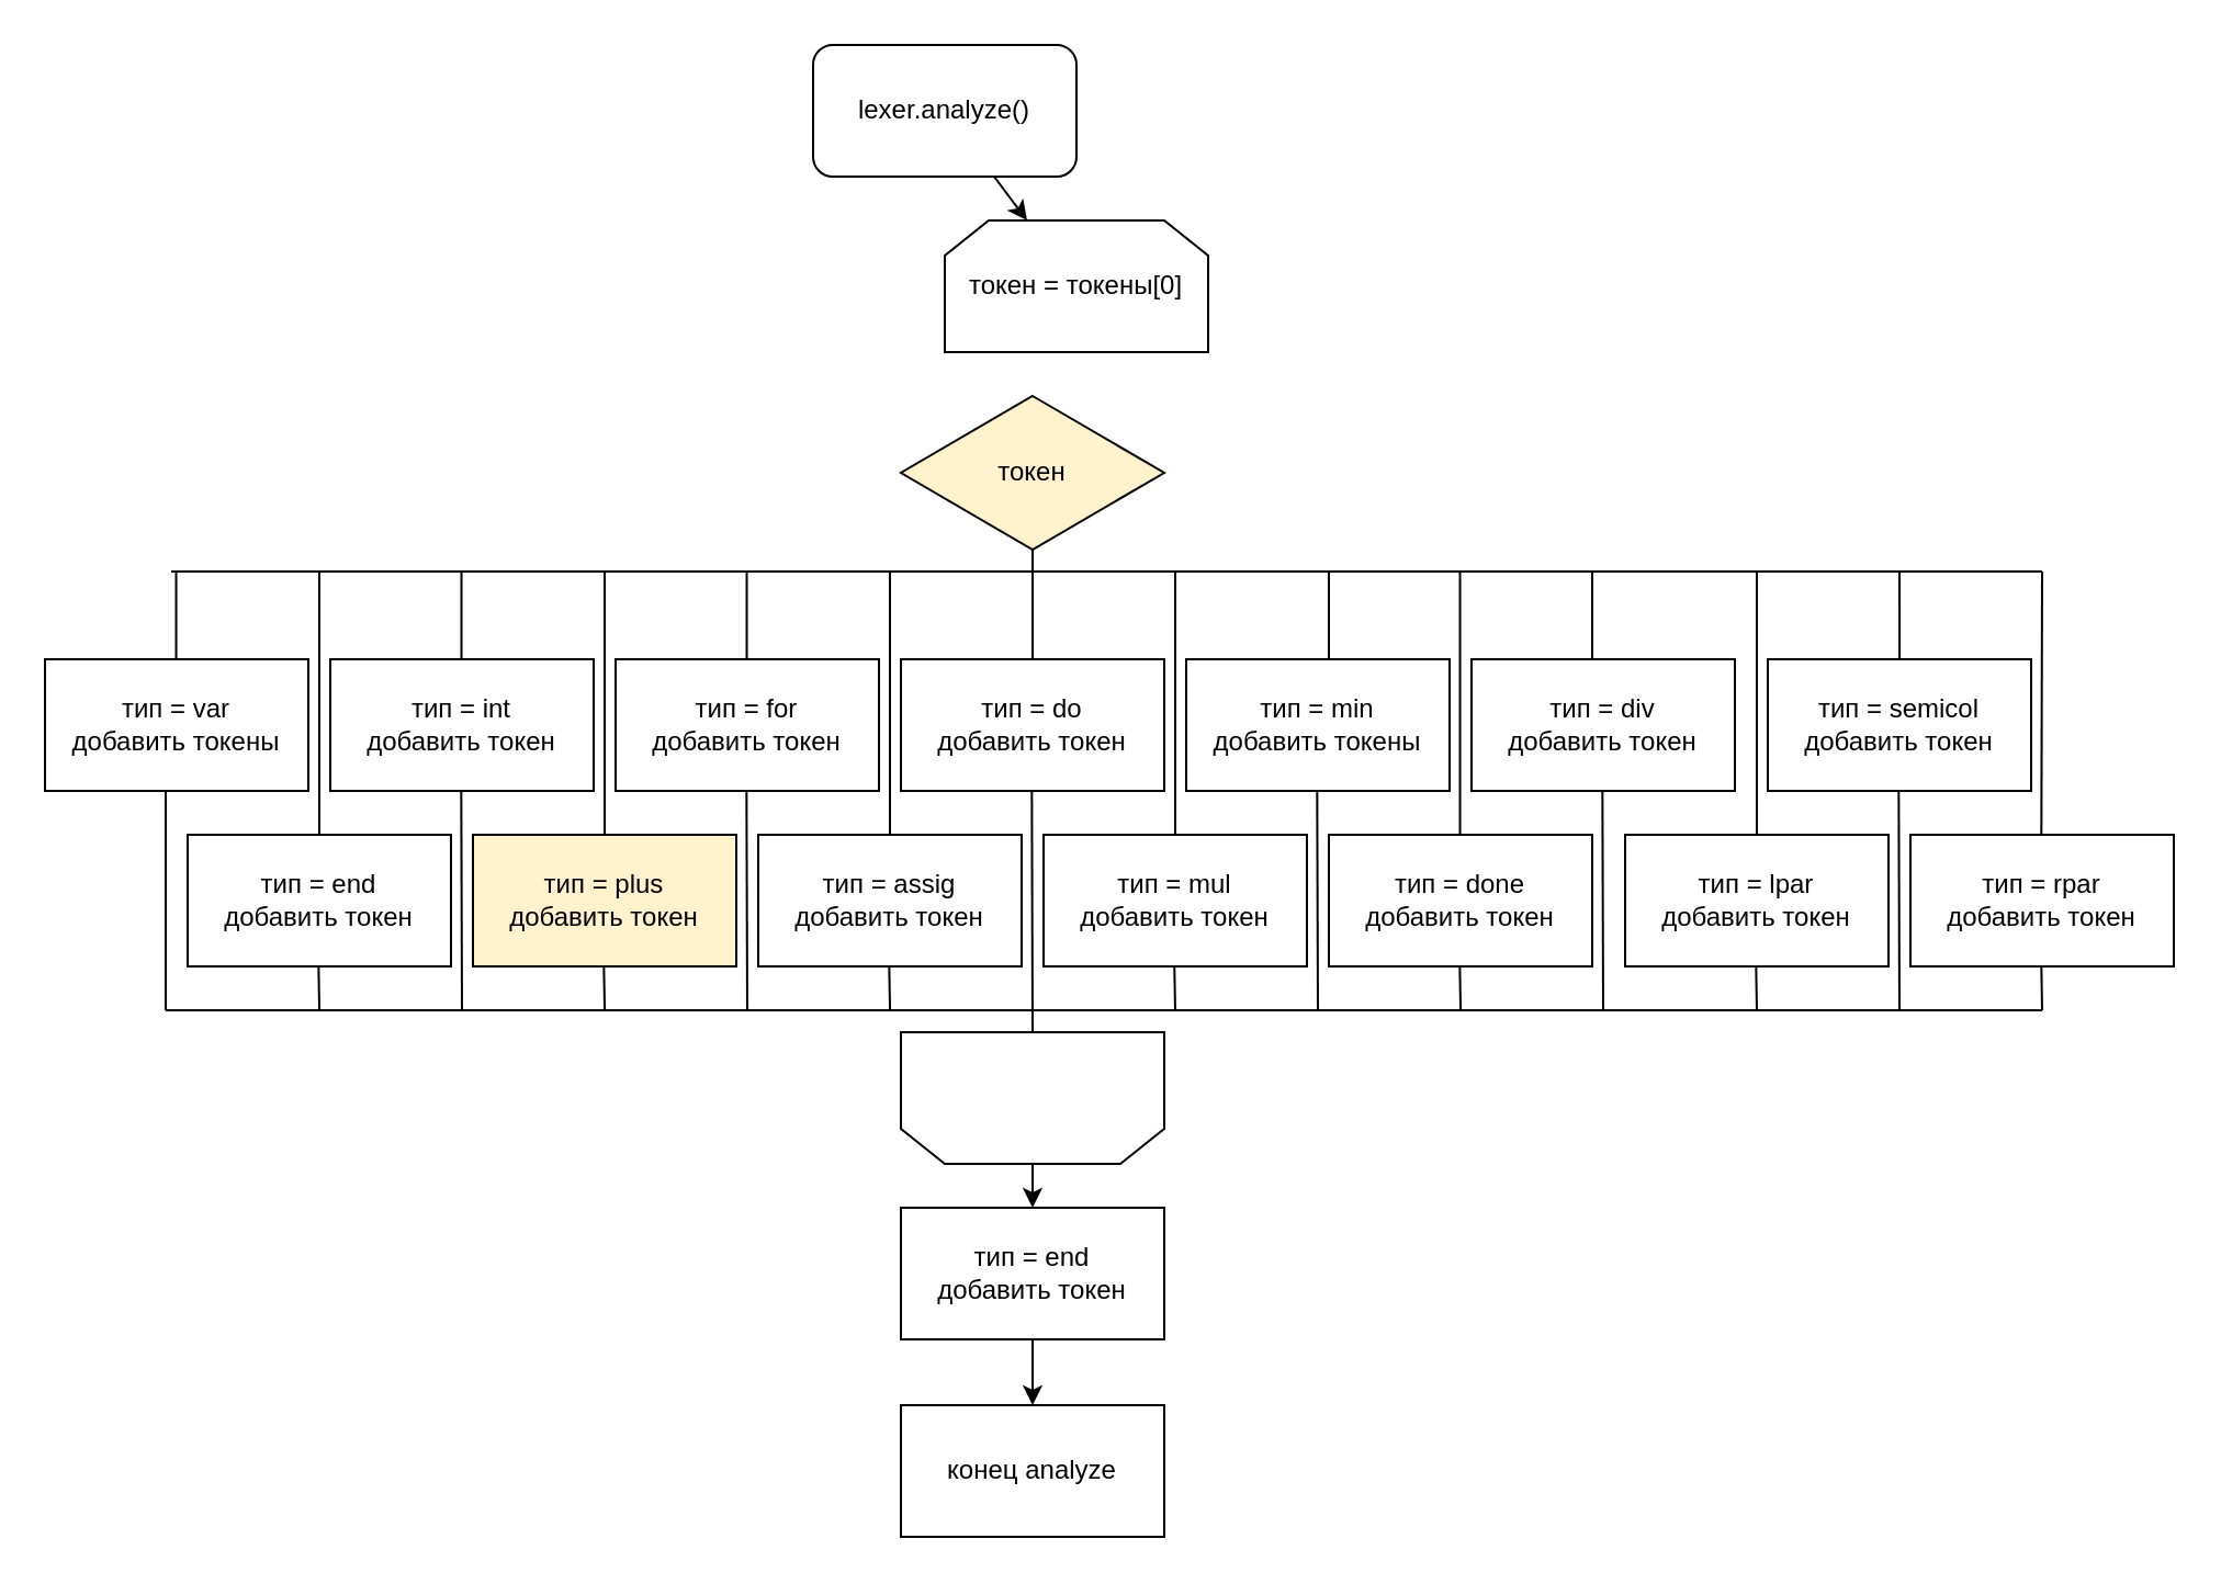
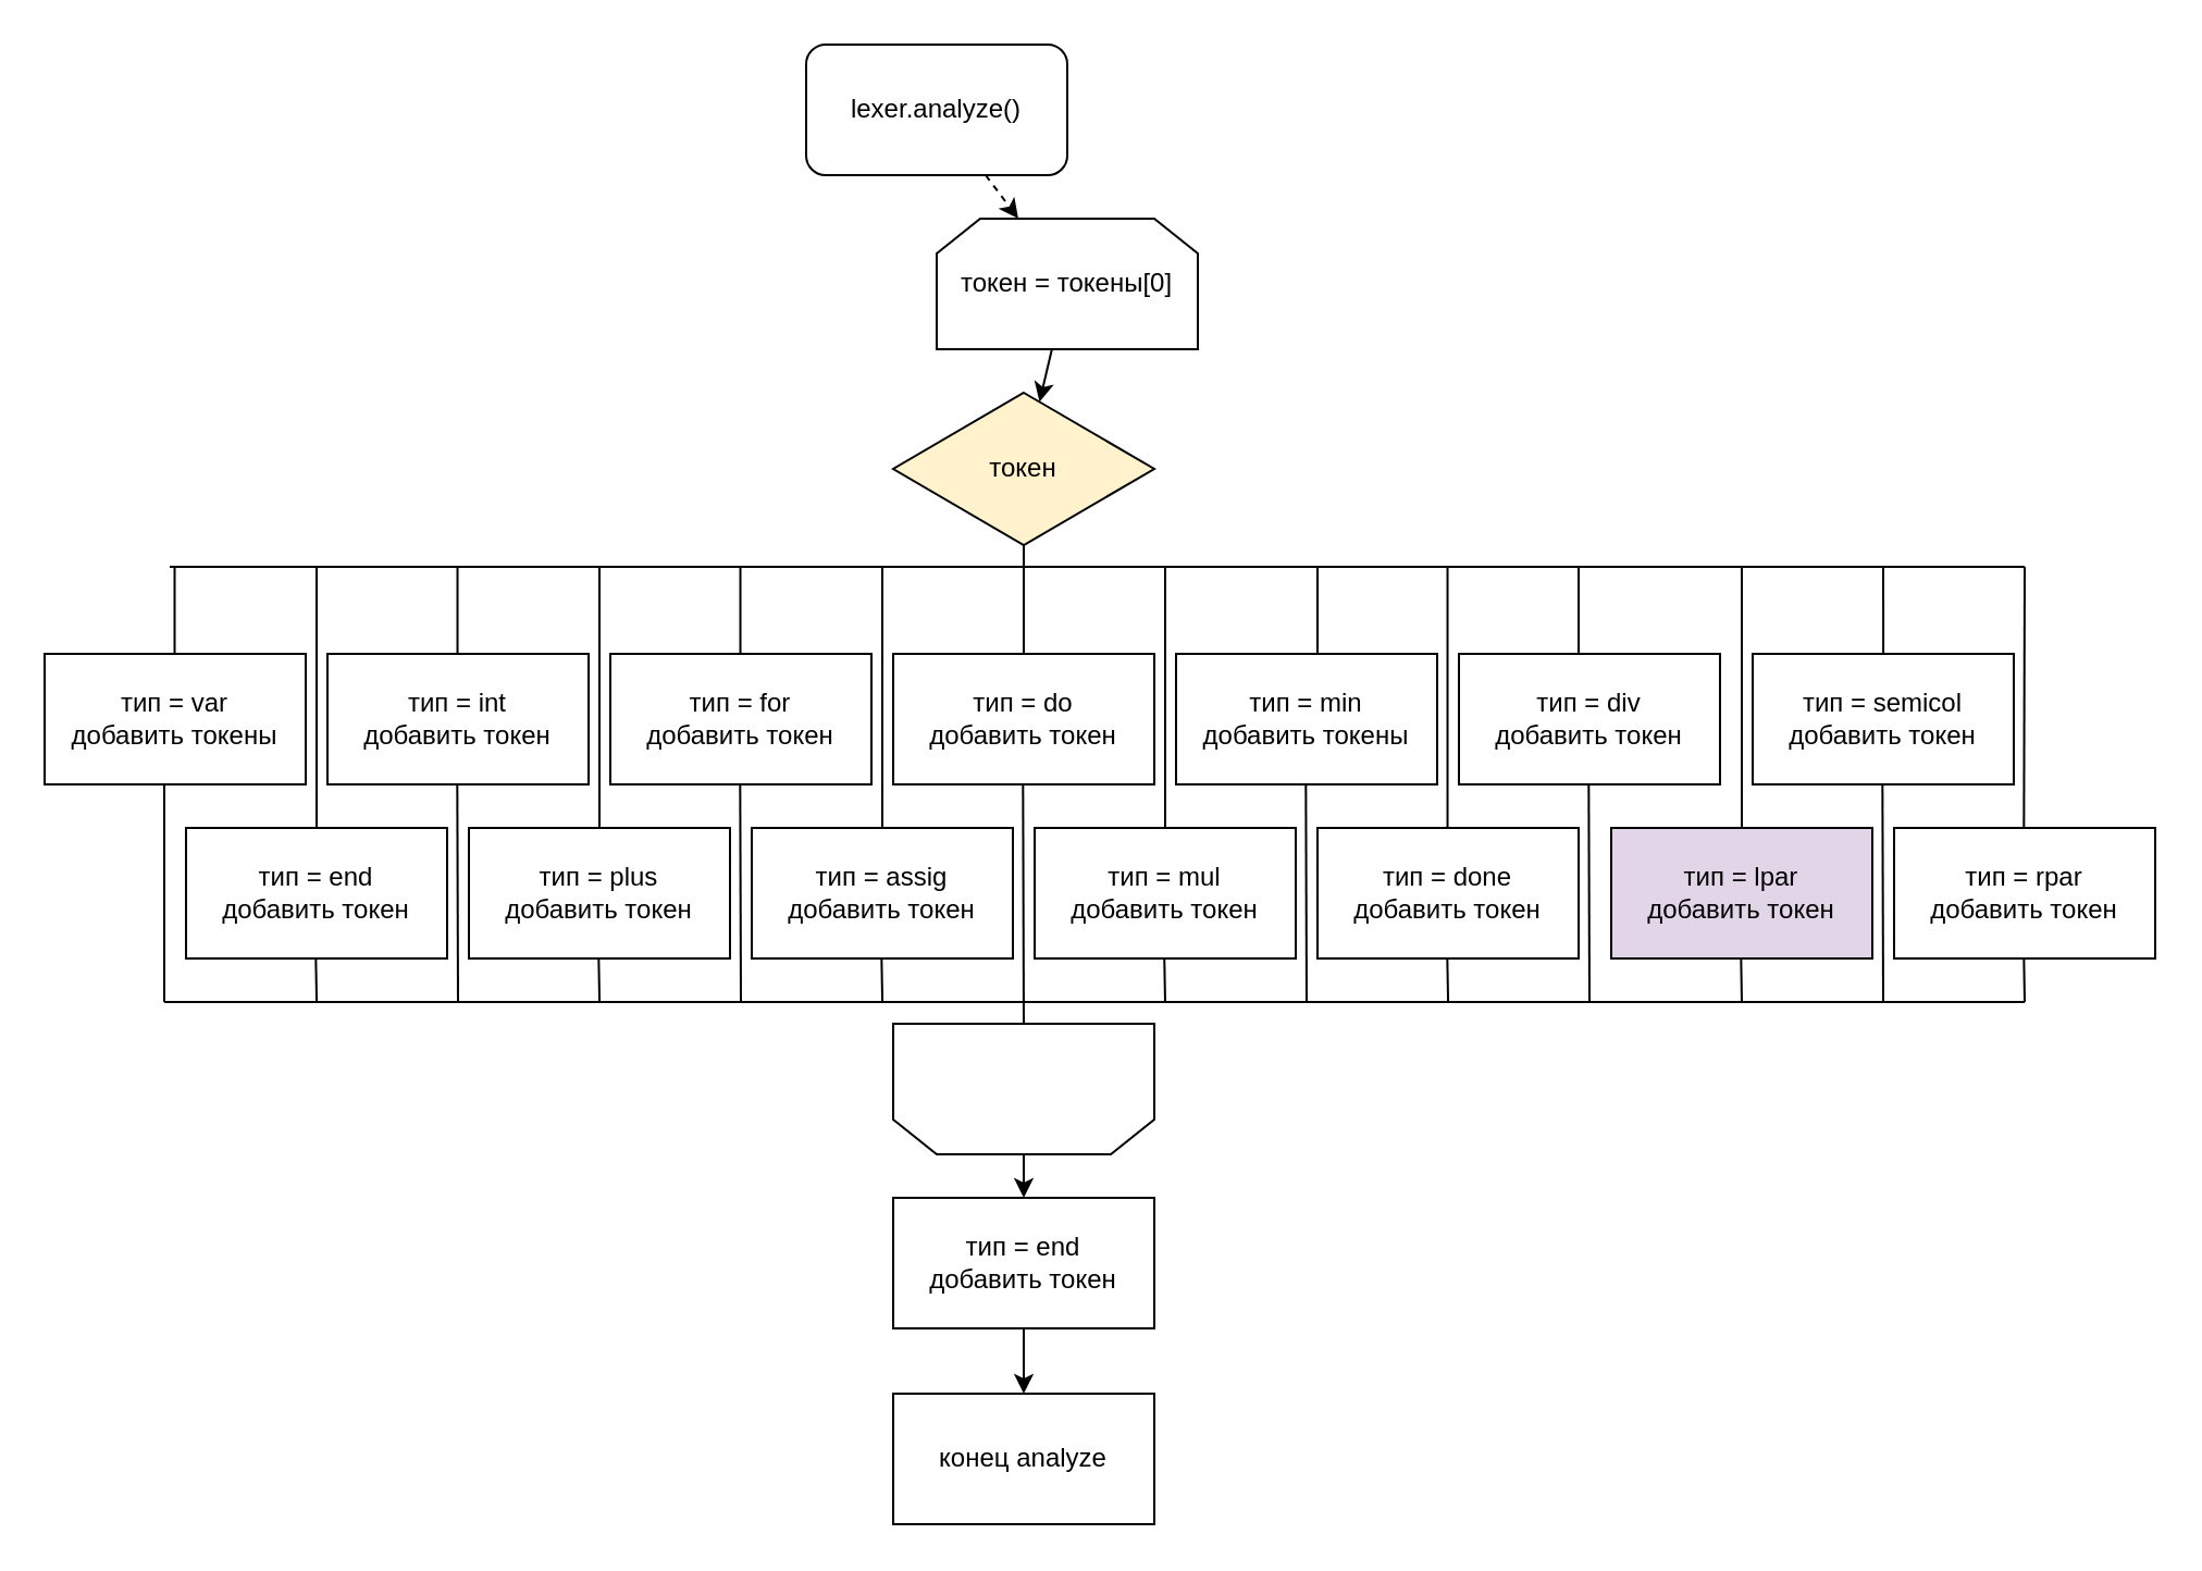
  <mxCell id="0" />
  <mxCell id="1" parent="0" />
  <mxCell id="2" value="конец analyze" style="whiteSpace=wrap;html=1;rounded=0;" vertex="1" parent="1"><mxGeometry x="410" y="640" width="120" height="60" as="geometry" /></mxCell>
- <mxCell id="3" style="edgeStyle=none;html=1;" edge="1" parent="1" source="4" target="8"><mxGeometry relative="1" as="geometry" /></mxCell>
+ <mxCell id="3" style="edgeStyle=none;html=1;dashed=1;" edge="1" parent="1" source="4" target="8"><mxGeometry relative="1" as="geometry" /></mxCell>
  <mxCell id="4" value="lexer.analyze()" style="rounded=1;whiteSpace=wrap;html=1;" vertex="1" parent="1"><mxGeometry x="370" y="20" width="120" height="60" as="geometry" /></mxCell>
  <mxCell id="5" style="edgeStyle=none;html=1;" edge="1" parent="1" source="6" target="10"><mxGeometry relative="1" as="geometry" /></mxCell>
  <mxCell id="6" value="" style="shape=loopLimit;whiteSpace=wrap;html=1;rotation=-180;" vertex="1" parent="1"><mxGeometry x="410" y="470" width="120" height="60" as="geometry" /></mxCell>
+ <mxCell id="7" style="edgeStyle=none;html=1;" edge="1" parent="1" source="8" target="11"><mxGeometry relative="1" as="geometry" /></mxCell>
  <mxCell id="8" value="токен = токены[0]" style="shape=loopLimit;whiteSpace=wrap;html=1;" vertex="1" parent="1"><mxGeometry x="430" y="100" width="120" height="60" as="geometry" /></mxCell>
  <mxCell id="9" style="edgeStyle=none;html=1;" edge="1" parent="1" source="10" target="2"><mxGeometry relative="1" as="geometry" /></mxCell>
  <mxCell id="10" value="тип = end&lt;br&gt;добавить токен" style="rounded=0;whiteSpace=wrap;html=1;" vertex="1" parent="1"><mxGeometry x="410" y="550" width="120" height="60" as="geometry" /></mxCell>
  <mxCell id="11" value="токен" style="rhombus;whiteSpace=wrap;html=1;fillColor=#fff2cc;" vertex="1" parent="1"><mxGeometry x="410" y="180" width="120" height="70" as="geometry" /></mxCell>
  <mxCell id="12" value="тип = done&lt;br&gt;добавить токен" style="rounded=0;whiteSpace=wrap;html=1;" vertex="1" parent="1"><mxGeometry x="605" y="380" width="120" height="60" as="geometry" /></mxCell>
  <mxCell id="13" value="тип = div&lt;br&gt;добавить токен" style="rounded=0;whiteSpace=wrap;html=1;" vertex="1" parent="1"><mxGeometry x="670" y="300" width="120" height="60" as="geometry" /></mxCell>
  <mxCell id="14" value="тип = var&lt;br&gt;добавить токены" style="rounded=0;whiteSpace=wrap;html=1;" vertex="1" parent="1"><mxGeometry y="300" width="120" height="60" as="geometry" x="20" /></mxCell>
  <mxCell id="15" value="тип = end&lt;br&gt;добавить токен" style="rounded=0;whiteSpace=wrap;html=1;" vertex="1" parent="1"><mxGeometry x="85" y="380" width="120" height="60" as="geometry" /></mxCell>
  <mxCell id="16" value="тип = mul&lt;br&gt;добавить токен" style="rounded=0;whiteSpace=wrap;html=1;" vertex="1" parent="1"><mxGeometry x="475" y="380" width="120" height="60" as="geometry" /></mxCell>
  <mxCell id="17" value="тип = assig&lt;br&gt;добавить токен" style="rounded=0;whiteSpace=wrap;html=1;" vertex="1" parent="1"><mxGeometry x="345" y="380" width="120" height="60" as="geometry" /></mxCell>
- <mxCell id="18" value="тип = plus&lt;br&gt;добавить токен" style="rounded=0;whiteSpace=wrap;html=1;fillColor=#fff2cc;" vertex="1" parent="1"><mxGeometry x="215" y="380" width="120" height="60" as="geometry" /></mxCell>
+ <mxCell id="18" value="тип = plus&lt;br&gt;добавить токен" style="rounded=0;whiteSpace=wrap;html=1;" vertex="1" parent="1"><mxGeometry x="215" y="380" width="120" height="60" as="geometry" /></mxCell>
  <mxCell id="19" value="тип = int&lt;br&gt;добавить токен" style="rounded=0;whiteSpace=wrap;html=1;" vertex="1" parent="1"><mxGeometry x="150" y="300" width="120" height="60" as="geometry" /></mxCell>
  <mxCell id="20" value="тип = for&lt;br&gt;добавить токен" style="rounded=0;whiteSpace=wrap;html=1;" vertex="1" parent="1"><mxGeometry x="280" y="300" width="120" height="60" as="geometry" /></mxCell>
  <mxCell id="21" value="тип = do&lt;br&gt;добавить токен" style="rounded=0;whiteSpace=wrap;html=1;" vertex="1" parent="1"><mxGeometry x="410" y="300" width="120" height="60" as="geometry" /></mxCell>
  <mxCell id="22" value="тип = min&lt;br&gt;добавить токены" style="rounded=0;whiteSpace=wrap;html=1;" vertex="1" parent="1"><mxGeometry x="540" y="300" width="120" height="60" as="geometry" /></mxCell>
  <mxCell id="23" value="" style="endArrow=none;html=1;" edge="1" parent="1"><mxGeometry width="50" height="50" relative="1" as="geometry"><mxPoint x="77.5" y="260" as="sourcePoint" /><mxPoint x="930" y="260" as="targetPoint" /></mxGeometry></mxCell>
  <mxCell id="24" value="" style="endArrow=none;html=1;exitX=0.5;exitY=0;exitDx=0;exitDy=0;" edge="1" parent="1"><mxGeometry width="50" height="50" relative="1" as="geometry"><mxPoint x="664.76" y="380" as="sourcePoint" /><mxPoint x="664.76" y="260" as="targetPoint" /></mxGeometry></mxCell>
  <mxCell id="25" value="" style="endArrow=none;html=1;exitX=0.5;exitY=0;exitDx=0;exitDy=0;" edge="1" parent="1"><mxGeometry width="50" height="50" relative="1" as="geometry"><mxPoint x="725" y="300" as="sourcePoint" /><mxPoint x="725" y="260" as="targetPoint" /></mxGeometry></mxCell>
  <mxCell id="26" value="" style="endArrow=none;html=1;exitX=0.5;exitY=0;exitDx=0;exitDy=0;" edge="1" parent="1"><mxGeometry width="50" height="50" relative="1" as="geometry"><mxPoint x="145" y="380" as="sourcePoint" /><mxPoint x="145" y="260" as="targetPoint" /></mxGeometry></mxCell>
  <mxCell id="27" value="" style="endArrow=none;html=1;exitX=0.5;exitY=0;exitDx=0;exitDy=0;" edge="1" parent="1"><mxGeometry width="50" height="50" relative="1" as="geometry"><mxPoint x="535" y="380" as="sourcePoint" /><mxPoint x="535" y="260" as="targetPoint" /></mxGeometry></mxCell>
  <mxCell id="28" value="" style="endArrow=none;html=1;" edge="1" parent="1"><mxGeometry width="50" height="50" relative="1" as="geometry"><mxPoint x="405" y="380" as="sourcePoint" /><mxPoint x="405" y="260" as="targetPoint" /></mxGeometry></mxCell>
  <mxCell id="29" value="" style="endArrow=none;html=1;exitX=0.5;exitY=0;exitDx=0;exitDy=0;" edge="1" parent="1"><mxGeometry width="50" height="50" relative="1" as="geometry"><mxPoint x="275" y="380" as="sourcePoint" /><mxPoint x="275" y="260" as="targetPoint" /></mxGeometry></mxCell>
  <mxCell id="30" value="" style="endArrow=none;html=1;exitX=0.5;exitY=0;exitDx=0;exitDy=0;" edge="1" parent="1"><mxGeometry width="50" height="50" relative="1" as="geometry"><mxPoint x="79.76" y="300" as="sourcePoint" /><mxPoint x="79.76" y="260" as="targetPoint" /></mxGeometry></mxCell>
  <mxCell id="31" value="" style="endArrow=none;html=1;exitX=0.5;exitY=0;exitDx=0;exitDy=0;" edge="1" parent="1"><mxGeometry width="50" height="50" relative="1" as="geometry"><mxPoint x="209.76" y="300" as="sourcePoint" /><mxPoint x="209.76" y="260" as="targetPoint" /></mxGeometry></mxCell>
  <mxCell id="32" value="" style="endArrow=none;html=1;exitX=0.5;exitY=0;exitDx=0;exitDy=0;" edge="1" parent="1"><mxGeometry width="50" height="50" relative="1" as="geometry"><mxPoint x="339.76" y="300" as="sourcePoint" /><mxPoint x="339.76" y="260" as="targetPoint" /></mxGeometry></mxCell>
  <mxCell id="33" value="" style="endArrow=none;html=1;exitX=0.5;exitY=0;exitDx=0;exitDy=0;" edge="1" parent="1"><mxGeometry width="50" height="50" relative="1" as="geometry"><mxPoint x="470" y="300" as="sourcePoint" /><mxPoint x="470" y="250" as="targetPoint" /></mxGeometry></mxCell>
  <mxCell id="34" value="" style="endArrow=none;html=1;exitX=0.5;exitY=0;exitDx=0;exitDy=0;" edge="1" parent="1"><mxGeometry width="50" height="50" relative="1" as="geometry"><mxPoint x="605" y="300" as="sourcePoint" /><mxPoint x="605" y="260" as="targetPoint" /></mxGeometry></mxCell>
  <mxCell id="35" value="" style="endArrow=none;html=1;" edge="1" parent="1"><mxGeometry width="50" height="50" relative="1" as="geometry"><mxPoint x="75" y="460" as="sourcePoint" /><mxPoint x="930" y="460" as="targetPoint" /></mxGeometry></mxCell>
  <mxCell id="36" value="" style="endArrow=none;html=1;" edge="1" parent="1"><mxGeometry width="50" height="50" relative="1" as="geometry"><mxPoint x="535" y="460" as="sourcePoint" /><mxPoint x="534.62" y="440" as="targetPoint" /></mxGeometry></mxCell>
  <mxCell id="37" value="" style="endArrow=none;html=1;" edge="1" parent="1"><mxGeometry width="50" height="50" relative="1" as="geometry"><mxPoint x="75" y="460" as="sourcePoint" /><mxPoint x="75" y="360" as="targetPoint" /></mxGeometry></mxCell>
  <mxCell id="38" value="" style="endArrow=none;html=1;" edge="1" parent="1"><mxGeometry width="50" height="50" relative="1" as="geometry"><mxPoint x="210" y="460" as="sourcePoint" /><mxPoint x="209.66" y="360" as="targetPoint" /></mxGeometry></mxCell>
  <mxCell id="39" value="" style="endArrow=none;html=1;" edge="1" parent="1"><mxGeometry width="50" height="50" relative="1" as="geometry"><mxPoint x="340" y="460" as="sourcePoint" /><mxPoint x="339.66" y="360" as="targetPoint" /></mxGeometry></mxCell>
  <mxCell id="40" value="" style="endArrow=none;html=1;" edge="1" parent="1"><mxGeometry width="50" height="50" relative="1" as="geometry"><mxPoint x="470" y="470" as="sourcePoint" /><mxPoint x="469.66" y="360" as="targetPoint" /></mxGeometry></mxCell>
  <mxCell id="41" value="" style="endArrow=none;html=1;" edge="1" parent="1"><mxGeometry width="50" height="50" relative="1" as="geometry"><mxPoint x="600" y="460" as="sourcePoint" /><mxPoint x="599.66" y="360" as="targetPoint" /></mxGeometry></mxCell>
  <mxCell id="42" value="" style="endArrow=none;html=1;" edge="1" parent="1"><mxGeometry width="50" height="50" relative="1" as="geometry"><mxPoint x="730" y="460" as="sourcePoint" /><mxPoint x="729.66" y="360" as="targetPoint" /></mxGeometry></mxCell>
  <mxCell id="43" value="" style="endArrow=none;html=1;" edge="1" parent="1"><mxGeometry width="50" height="50" relative="1" as="geometry"><mxPoint x="145.04" y="460" as="sourcePoint" /><mxPoint x="144.66" y="440" as="targetPoint" /></mxGeometry></mxCell>
  <mxCell id="44" value="" style="endArrow=none;html=1;" edge="1" parent="1"><mxGeometry width="50" height="50" relative="1" as="geometry"><mxPoint x="275.04" y="460" as="sourcePoint" /><mxPoint x="274.66" y="440" as="targetPoint" /></mxGeometry></mxCell>
  <mxCell id="45" value="" style="endArrow=none;html=1;" edge="1" parent="1"><mxGeometry width="50" height="50" relative="1" as="geometry"><mxPoint x="665.04" y="460" as="sourcePoint" /><mxPoint x="664.66" y="440" as="targetPoint" /></mxGeometry></mxCell>
- <mxCell id="46" value="тип = lpar&lt;br&gt;добавить токен" style="rounded=0;whiteSpace=wrap;html=1;" vertex="1" parent="1"><mxGeometry x="740" y="380" width="120" height="60" as="geometry" /></mxCell>
+ <mxCell id="46" value="тип = lpar&lt;br&gt;добавить токен" style="rounded=0;whiteSpace=wrap;html=1;fillColor=#e1d5e7;" vertex="1" parent="1"><mxGeometry x="740" y="380" width="120" height="60" as="geometry" /></mxCell>
  <mxCell id="47" value="тип = semicol&lt;br&gt;добавить токен" style="rounded=0;whiteSpace=wrap;html=1;" vertex="1" parent="1"><mxGeometry x="805" y="300" width="120" height="60" as="geometry" /></mxCell>
  <mxCell id="48" value="тип = rpar&lt;br&gt;добавить токен" style="rounded=0;whiteSpace=wrap;html=1;" vertex="1" parent="1"><mxGeometry x="870" y="380" width="120" height="60" as="geometry" /></mxCell>
  <mxCell id="49" value="" style="endArrow=none;html=1;" edge="1" parent="1"><mxGeometry width="50" height="50" relative="1" as="geometry"><mxPoint x="865" y="460" as="sourcePoint" /><mxPoint x="864.66" y="360" as="targetPoint" /></mxGeometry></mxCell>
  <mxCell id="50" value="" style="endArrow=none;html=1;" edge="1" parent="1"><mxGeometry width="50" height="50" relative="1" as="geometry"><mxPoint x="930" y="460" as="sourcePoint" /><mxPoint x="929.66" y="440" as="targetPoint" /></mxGeometry></mxCell>
  <mxCell id="51" value="" style="endArrow=none;html=1;" edge="1" parent="1"><mxGeometry width="50" height="50" relative="1" as="geometry"><mxPoint x="800" y="460" as="sourcePoint" /><mxPoint x="799.66" y="440" as="targetPoint" /></mxGeometry></mxCell>
  <mxCell id="52" value="" style="endArrow=none;html=1;" edge="1" parent="1"><mxGeometry width="50" height="50" relative="1" as="geometry"><mxPoint x="929.66" y="380" as="sourcePoint" /><mxPoint x="930" y="260" as="targetPoint" /></mxGeometry></mxCell>
  <mxCell id="53" value="" style="endArrow=none;html=1;" edge="1" parent="1"><mxGeometry width="50" height="50" relative="1" as="geometry"><mxPoint x="800" y="380" as="sourcePoint" /><mxPoint x="800" y="260" as="targetPoint" /></mxGeometry></mxCell>
  <mxCell id="54" value="" style="endArrow=none;html=1;" edge="1" parent="1"><mxGeometry width="50" height="50" relative="1" as="geometry"><mxPoint x="865.04" y="300" as="sourcePoint" /><mxPoint x="865" y="260" as="targetPoint" /></mxGeometry></mxCell>
  <mxCell id="55" value="" style="endArrow=none;html=1;" edge="1" parent="1"><mxGeometry width="50" height="50" relative="1" as="geometry"><mxPoint x="405.04" y="460" as="sourcePoint" /><mxPoint x="404.66" y="440" as="targetPoint" /></mxGeometry></mxCell>
